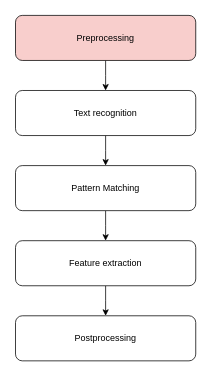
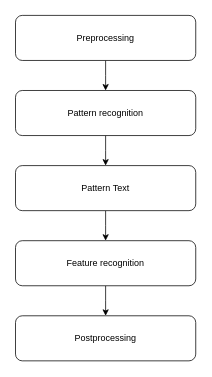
  <mxCell id="0" />
  <mxCell id="1" parent="0" />
  <mxCell id="2" style="edgeStyle=orthogonalEdgeStyle;rounded=0;orthogonalLoop=1;jettySize=auto;html=1;" edge="1" parent="1" source="3"><mxGeometry relative="1" as="geometry"><mxPoint x="140" y="120" as="targetPoint" /></mxGeometry></mxCell>
- <mxCell id="3" value="Preprocessing" style="rounded=1;whiteSpace=wrap;html=1;fillColor=#f8cecc;" vertex="1" parent="1"><mxGeometry x="20" y="20" width="240" height="60" as="geometry" /></mxCell>
+ <mxCell id="3" value="Preprocessing" style="rounded=1;whiteSpace=wrap;html=1;" vertex="1" parent="1"><mxGeometry x="20" y="20" width="240" height="60" as="geometry" /></mxCell>
  <mxCell id="4" style="edgeStyle=orthogonalEdgeStyle;rounded=0;orthogonalLoop=1;jettySize=auto;html=1;" edge="1" parent="1" source="5"><mxGeometry relative="1" as="geometry"><mxPoint x="140" y="220" as="targetPoint" /></mxGeometry></mxCell>
- <mxCell id="5" value="Text recognition" style="rounded=1;whiteSpace=wrap;html=1;" vertex="1" parent="1"><mxGeometry x="20" y="120" width="240" height="60" as="geometry" /></mxCell>
+ <mxCell id="5" value="Pattern recognition" style="rounded=1;whiteSpace=wrap;html=1;" vertex="1" parent="1"><mxGeometry x="20" y="120" width="240" height="60" as="geometry" /></mxCell>
  <mxCell id="6" style="edgeStyle=orthogonalEdgeStyle;rounded=0;orthogonalLoop=1;jettySize=auto;html=1;" edge="1" parent="1" source="7"><mxGeometry relative="1" as="geometry"><mxPoint x="140" y="320" as="targetPoint" /></mxGeometry></mxCell>
- <mxCell id="7" value="Pattern Matching" style="rounded=1;whiteSpace=wrap;html=1;" vertex="1" parent="1"><mxGeometry x="20" y="220" width="240" height="60" as="geometry" /></mxCell>
+ <mxCell id="7" value="Pattern Text" style="rounded=1;whiteSpace=wrap;html=1;" vertex="1" parent="1"><mxGeometry x="20" y="220" width="240" height="60" as="geometry" /></mxCell>
  <mxCell id="8" style="edgeStyle=orthogonalEdgeStyle;rounded=0;orthogonalLoop=1;jettySize=auto;html=1;exitX=0.5;exitY=1;exitDx=0;exitDy=0;" edge="1" parent="1" source="9"><mxGeometry relative="1" as="geometry"><mxPoint x="140" y="420" as="targetPoint" /></mxGeometry></mxCell>
- <mxCell id="9" value="Feature extraction" style="rounded=1;whiteSpace=wrap;html=1;" vertex="1" parent="1"><mxGeometry x="20" y="320" width="240" height="60" as="geometry" /></mxCell>
+ <mxCell id="9" value="Feature recognition" style="rounded=1;whiteSpace=wrap;html=1;" vertex="1" parent="1"><mxGeometry x="20" y="320" width="240" height="60" as="geometry" /></mxCell>
  <mxCell id="10" value="Postprocessing" style="rounded=1;whiteSpace=wrap;html=1;" vertex="1" parent="1"><mxGeometry x="20" y="420" width="240" height="60" as="geometry" /></mxCell>
